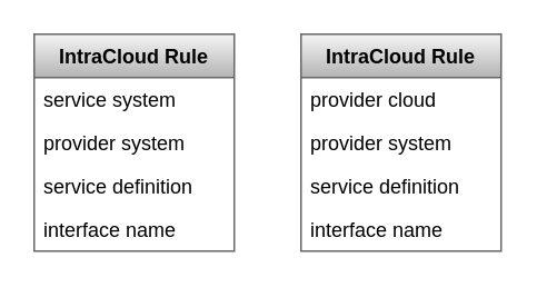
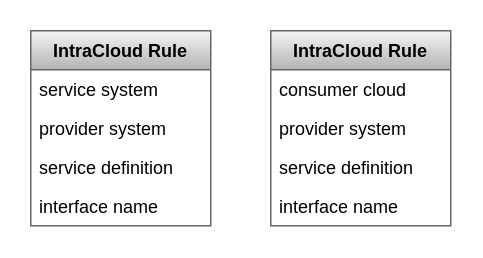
  <mxCell id="0" />
  <mxCell id="1" parent="0" />
  <mxCell id="2" value="IntraCloud Rule" style="swimlane;fontStyle=1;childLayout=stackLayout;horizontal=1;startSize=26;fillColor=#f5f5f5;horizontalStack=0;resizeParent=1;resizeParentMax=0;resizeLast=0;collapsible=1;marginBottom=0;gradientColor=#b3b3b3;strokeColor=#666666;swimlaneLine=1;" parent="1" vertex="1"><mxGeometry x="20" y="20" width="120" height="130" as="geometry" /></mxCell>
  <mxCell id="3" value="service system" style="text;strokeColor=none;fillColor=none;align=left;verticalAlign=top;spacingLeft=4;spacingRight=4;overflow=hidden;rotatable=0;points=[[0,0.5],[1,0.5]];portConstraint=eastwest;" parent="2" vertex="1"><mxGeometry y="26" width="120" height="26" as="geometry" /></mxCell>
  <mxCell id="4" value="provider system" style="text;strokeColor=none;fillColor=none;align=left;verticalAlign=top;spacingLeft=4;spacingRight=4;overflow=hidden;rotatable=0;points=[[0,0.5],[1,0.5]];portConstraint=eastwest;" parent="2" vertex="1"><mxGeometry y="52" width="120" height="26" as="geometry" /></mxCell>
  <mxCell id="5" value="service definition" style="text;strokeColor=none;fillColor=none;align=left;verticalAlign=top;spacingLeft=4;spacingRight=4;overflow=hidden;rotatable=0;points=[[0,0.5],[1,0.5]];portConstraint=eastwest;" parent="2" vertex="1"><mxGeometry y="78" width="120" height="26" as="geometry" /></mxCell>
  <mxCell id="6" value="interface name&#10;" style="text;strokeColor=none;fillColor=none;align=left;verticalAlign=top;spacingLeft=4;spacingRight=4;overflow=hidden;rotatable=0;points=[[0,0.5],[1,0.5]];portConstraint=eastwest;" parent="2" vertex="1"><mxGeometry y="104" width="120" height="26" as="geometry" /></mxCell>
  <mxCell id="7" value="IntraCloud Rule" style="swimlane;fontStyle=1;childLayout=stackLayout;horizontal=1;startSize=26;fillColor=#f5f5f5;horizontalStack=0;resizeParent=1;resizeParentMax=0;resizeLast=0;collapsible=1;marginBottom=0;gradientColor=#b3b3b3;strokeColor=#666666;swimlaneLine=1;" vertex="1" parent="1"><mxGeometry x="180" y="20" width="120" height="130" as="geometry" /></mxCell>
- <mxCell id="8" value="provider cloud" style="text;strokeColor=none;fillColor=none;align=left;verticalAlign=top;spacingLeft=4;spacingRight=4;overflow=hidden;rotatable=0;points=[[0,0.5],[1,0.5]];portConstraint=eastwest;" vertex="1" parent="7"><mxGeometry y="26" width="120" height="26" as="geometry" /></mxCell>
+ <mxCell id="8" value="consumer cloud" style="text;strokeColor=none;fillColor=none;align=left;verticalAlign=top;spacingLeft=4;spacingRight=4;overflow=hidden;rotatable=0;points=[[0,0.5],[1,0.5]];portConstraint=eastwest;" vertex="1" parent="7"><mxGeometry y="26" width="120" height="26" as="geometry" /></mxCell>
  <mxCell id="9" value="provider system" style="text;strokeColor=none;fillColor=none;align=left;verticalAlign=top;spacingLeft=4;spacingRight=4;overflow=hidden;rotatable=0;points=[[0,0.5],[1,0.5]];portConstraint=eastwest;" vertex="1" parent="7"><mxGeometry y="52" width="120" height="26" as="geometry" /></mxCell>
  <mxCell id="10" value="service definition" style="text;strokeColor=none;fillColor=none;align=left;verticalAlign=top;spacingLeft=4;spacingRight=4;overflow=hidden;rotatable=0;points=[[0,0.5],[1,0.5]];portConstraint=eastwest;" vertex="1" parent="7"><mxGeometry y="78" width="120" height="26" as="geometry" /></mxCell>
  <mxCell id="11" value="interface name&#10;" style="text;strokeColor=none;fillColor=none;align=left;verticalAlign=top;spacingLeft=4;spacingRight=4;overflow=hidden;rotatable=0;points=[[0,0.5],[1,0.5]];portConstraint=eastwest;" vertex="1" parent="7"><mxGeometry y="104" width="120" height="26" as="geometry" /></mxCell>
